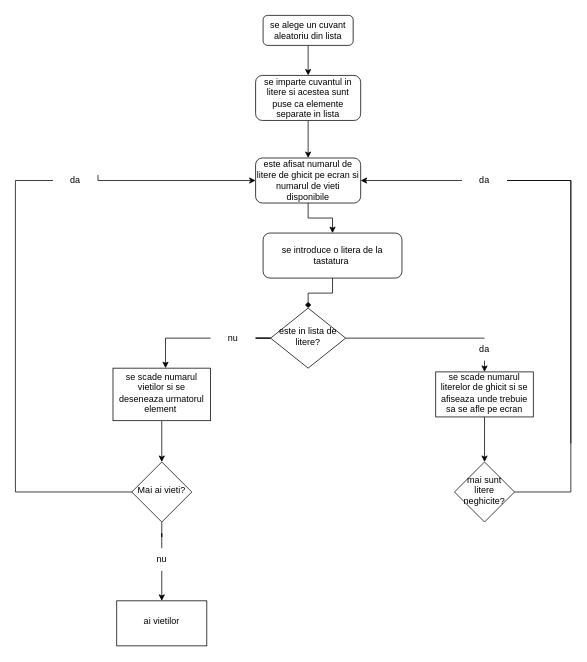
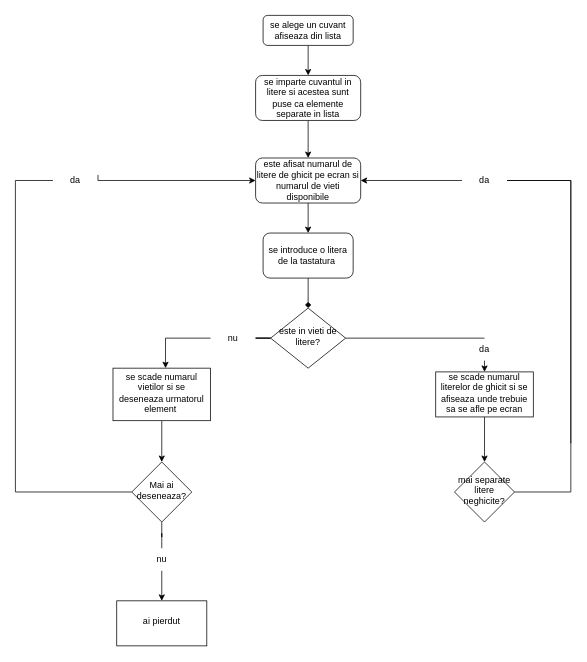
  <mxCell id="0" />
  <mxCell id="1" parent="0" />
  <mxCell id="2" value="" style="edgeStyle=orthogonalEdgeStyle;rounded=0;orthogonalLoop=1;jettySize=auto;html=1;" edge="1" parent="1" source="3" target="8"><mxGeometry relative="1" as="geometry" /></mxCell>
- <mxCell id="3" value="se alege un cuvant aleatoriu din lista" style="rounded=1;whiteSpace=wrap;html=1;fontSize=12;glass=0;strokeWidth=1;shadow=0;" parent="1" vertex="1"><mxGeometry x="350" y="20" width="120" height="40" as="geometry" /></mxCell>
+ <mxCell id="3" value="se alege un cuvant afiseaza din lista" style="rounded=1;whiteSpace=wrap;html=1;fontSize=12;glass=0;strokeWidth=1;shadow=0;" parent="1" vertex="1"><mxGeometry x="350" y="20" width="120" height="40" as="geometry" /></mxCell>
  <mxCell id="4" value="" style="edgeStyle=orthogonalEdgeStyle;rounded=0;orthogonalLoop=1;jettySize=auto;html=1;startArrow=none;" edge="1" parent="1" source="21" target="17"><mxGeometry relative="1" as="geometry"><Array as="points"><mxPoint x="220" y="450" /></Array></mxGeometry></mxCell>
  <mxCell id="5" style="edgeStyle=orthogonalEdgeStyle;rounded=0;orthogonalLoop=1;jettySize=auto;html=1;entryX=0.5;entryY=0;entryDx=0;entryDy=0;startArrow=none;" edge="1" parent="1" source="25" target="12"><mxGeometry relative="1" as="geometry"><Array as="points"><mxPoint x="645" y="450" /></Array></mxGeometry></mxCell>
- <mxCell id="6" value="este in lista de litere?" style="rhombus;whiteSpace=wrap;html=1;shadow=0;fontFamily=Helvetica;fontSize=12;align=center;strokeWidth=1;spacing=6;spacingTop=-4;" parent="1" vertex="1"><mxGeometry x="360" y="410" width="100" height="80" as="geometry" /></mxCell>
+ <mxCell id="6" value="este in vieti de litere?" style="rhombus;whiteSpace=wrap;html=1;shadow=0;fontFamily=Helvetica;fontSize=12;align=center;strokeWidth=1;spacing=6;spacingTop=-4;" parent="1" vertex="1"><mxGeometry x="360" y="410" width="100" height="80" as="geometry" /></mxCell>
  <mxCell id="7" value="" style="edgeStyle=orthogonalEdgeStyle;rounded=0;orthogonalLoop=1;jettySize=auto;html=1;" edge="1" parent="1" source="8" target="10"><mxGeometry relative="1" as="geometry" /></mxCell>
  <mxCell id="8" value="se imparte cuvantul in litere si acestea sunt puse ca elemente separate in lista" style="rounded=1;whiteSpace=wrap;html=1;fontSize=12;glass=0;strokeWidth=1;shadow=0;" vertex="1" parent="1"><mxGeometry x="340" y="100" width="140" height="60" as="geometry" /></mxCell>
  <mxCell id="9" value="" style="edgeStyle=orthogonalEdgeStyle;rounded=0;orthogonalLoop=1;jettySize=auto;html=1;" edge="1" parent="1" source="10" target="14"><mxGeometry relative="1" as="geometry" /></mxCell>
  <mxCell id="10" value="este afisat numarul de litere de ghicit pe ecran si numarul de vieti disponibile" style="rounded=1;whiteSpace=wrap;html=1;fontSize=12;glass=0;strokeWidth=1;shadow=0;" vertex="1" parent="1"><mxGeometry x="340" y="210" width="140" height="60" as="geometry" /></mxCell>
  <mxCell id="11" style="edgeStyle=orthogonalEdgeStyle;rounded=0;orthogonalLoop=1;jettySize=auto;html=1;entryX=0.5;entryY=0;entryDx=0;entryDy=0;" edge="1" parent="1" source="12" target="15"><mxGeometry relative="1" as="geometry" /></mxCell>
  <mxCell id="12" value="se scade numarul literelor de ghicit si se afiseaza unde trebuie sa se afle pe ecran" style="whiteSpace=wrap;html=1;shadow=0;strokeWidth=1;spacing=6;spacingTop=-4;" vertex="1" parent="1"><mxGeometry x="580" y="495" width="130" height="60" as="geometry" /></mxCell>
  <mxCell id="13" value="" style="edgeStyle=orthogonalEdgeStyle;rounded=0;orthogonalLoop=1;jettySize=auto;html=1;endArrow=diamond;" edge="1" parent="1" source="14" target="6"><mxGeometry relative="1" as="geometry" /></mxCell>
- <mxCell id="14" value="se introduce o litera de la tastatura&amp;nbsp;" style="whiteSpace=wrap;html=1;rounded=1;glass=0;strokeWidth=1;shadow=0;" vertex="1" parent="1"><mxGeometry x="350" y="310" width="185" height="60" as="geometry" /></mxCell>
- <mxCell id="15" value="mai sunt litere neghicite?" style="rhombus;whiteSpace=wrap;html=1;shadow=0;strokeWidth=1;spacing=6;spacingTop=-4;" vertex="1" parent="1"><mxGeometry x="605" y="615" width="80" height="80" as="geometry" /></mxCell>
+ <mxCell id="14" value="se introduce o litera de la tastatura&amp;nbsp;" style="whiteSpace=wrap;html=1;rounded=1;glass=0;strokeWidth=1;shadow=0;" vertex="1" parent="1"><mxGeometry x="350" y="310" width="120" height="60" as="geometry" /></mxCell>
+ <mxCell id="15" value="mai separate litere neghicite?" style="rhombus;whiteSpace=wrap;html=1;shadow=0;strokeWidth=1;spacing=6;spacingTop=-4;" vertex="1" parent="1"><mxGeometry x="605" y="615" width="80" height="80" as="geometry" /></mxCell>
  <mxCell id="16" style="edgeStyle=orthogonalEdgeStyle;rounded=0;orthogonalLoop=1;jettySize=auto;html=1;entryX=0.5;entryY=0;entryDx=0;entryDy=0;" edge="1" parent="1" source="17" target="28"><mxGeometry relative="1" as="geometry" /></mxCell>
  <mxCell id="17" value="se scade numarul vietilor si se deseneaza urmatorul element&amp;nbsp;" style="whiteSpace=wrap;html=1;shadow=0;strokeWidth=1;spacing=6;spacingTop=-4;" vertex="1" parent="1"><mxGeometry x="150" y="490" width="130" height="70" as="geometry" /></mxCell>
  <mxCell id="18" style="edgeStyle=orthogonalEdgeStyle;rounded=0;orthogonalLoop=1;jettySize=auto;html=1;entryX=1;entryY=0.5;entryDx=0;entryDy=0;startArrow=none;" edge="1" parent="1" source="23" target="10"><mxGeometry relative="1" as="geometry"><Array as="points" /></mxGeometry></mxCell>
- <mxCell id="19" value="ai vietilor" style="whiteSpace=wrap;html=1;shadow=0;strokeWidth=1;spacing=6;spacingTop=-4;" vertex="1" parent="1"><mxGeometry x="155" y="800" width="120" height="60" as="geometry" /></mxCell>
+ <mxCell id="19" value="ai pierdut" style="whiteSpace=wrap;html=1;shadow=0;strokeWidth=1;spacing=6;spacingTop=-4;" vertex="1" parent="1"><mxGeometry x="155" y="800" width="120" height="60" as="geometry" /></mxCell>
  <mxCell id="20" value="" style="edgeStyle=orthogonalEdgeStyle;rounded=0;orthogonalLoop=1;jettySize=auto;html=1;endArrow=none;" edge="1" parent="1" source="6" target="21"><mxGeometry relative="1" as="geometry"><mxPoint x="360" y="450" as="sourcePoint" /><mxPoint x="220" y="490" as="targetPoint" /><Array as="points" /></mxGeometry></mxCell>
  <mxCell id="21" value="nu" style="text;html=1;strokeColor=none;fillColor=none;align=center;verticalAlign=middle;whiteSpace=wrap;rounded=0;" vertex="1" parent="1"><mxGeometry x="280" y="435" width="60" height="30" as="geometry" /></mxCell>
  <mxCell id="22" value="" style="edgeStyle=orthogonalEdgeStyle;rounded=0;orthogonalLoop=1;jettySize=auto;html=1;entryX=1;entryY=0.5;entryDx=0;entryDy=0;endArrow=none;" edge="1" parent="1" target="23"><mxGeometry relative="1" as="geometry"><mxPoint x="760" y="590" as="sourcePoint" /><mxPoint x="480" y="240" as="targetPoint" /><Array as="points"><mxPoint x="760" y="240" /></Array></mxGeometry></mxCell>
  <mxCell id="23" value="da" style="text;html=1;strokeColor=none;fillColor=none;align=center;verticalAlign=middle;whiteSpace=wrap;rounded=0;" vertex="1" parent="1"><mxGeometry x="615" y="225" width="60" height="30" as="geometry" /></mxCell>
  <mxCell id="24" value="" style="edgeStyle=orthogonalEdgeStyle;rounded=0;orthogonalLoop=1;jettySize=auto;html=1;entryX=0.5;entryY=0;entryDx=0;entryDy=0;endArrow=none;" edge="1" parent="1" source="6" target="25"><mxGeometry relative="1" as="geometry"><mxPoint x="460" y="450" as="sourcePoint" /><mxPoint x="645" y="495" as="targetPoint" /><Array as="points"><mxPoint x="645" y="450" /></Array></mxGeometry></mxCell>
  <mxCell id="25" value="da" style="text;html=1;strokeColor=none;fillColor=none;align=center;verticalAlign=middle;whiteSpace=wrap;rounded=0;" vertex="1" parent="1"><mxGeometry x="615" y="450" width="60" height="30" as="geometry" /></mxCell>
  <mxCell id="26" style="edgeStyle=orthogonalEdgeStyle;rounded=0;orthogonalLoop=1;jettySize=auto;html=1;startArrow=none;" edge="1" parent="1" source="30" target="19"><mxGeometry relative="1" as="geometry" /></mxCell>
  <mxCell id="27" style="edgeStyle=orthogonalEdgeStyle;rounded=0;orthogonalLoop=1;jettySize=auto;html=1;entryX=0;entryY=0.5;entryDx=0;entryDy=0;startArrow=none;exitX=1;exitY=0.25;exitDx=0;exitDy=0;" edge="1" parent="1" source="33" target="10"><mxGeometry relative="1" as="geometry"><mxPoint x="70" y="250" as="targetPoint" /><mxPoint x="130" y="230" as="sourcePoint" /><Array as="points"><mxPoint x="130" y="240" /></Array></mxGeometry></mxCell>
- <mxCell id="28" value="Mai ai vieti?" style="rhombus;whiteSpace=wrap;html=1;shadow=0;strokeWidth=1;spacing=6;spacingTop=-4;" vertex="1" parent="1"><mxGeometry x="175" y="615" width="80" height="80" as="geometry" /></mxCell>
+ <mxCell id="28" value="Mai ai deseneaza?" style="rhombus;whiteSpace=wrap;html=1;shadow=0;strokeWidth=1;spacing=6;spacingTop=-4;" vertex="1" parent="1"><mxGeometry x="175" y="615" width="80" height="80" as="geometry" /></mxCell>
  <mxCell id="29" value="" style="edgeStyle=orthogonalEdgeStyle;rounded=0;orthogonalLoop=1;jettySize=auto;html=1;endArrow=none;" edge="1" parent="1" source="28" target="30"><mxGeometry relative="1" as="geometry"><mxPoint x="215" y="695" as="sourcePoint" /><mxPoint x="215" y="760" as="targetPoint" /></mxGeometry></mxCell>
  <mxCell id="30" value="nu" style="text;html=1;strokeColor=none;fillColor=none;align=center;verticalAlign=middle;whiteSpace=wrap;rounded=0;" vertex="1" parent="1"><mxGeometry x="185" y="730" width="60" height="30" as="geometry" /></mxCell>
  <mxCell id="31" value="" style="edgeStyle=orthogonalEdgeStyle;rounded=0;orthogonalLoop=1;jettySize=auto;html=1;entryX=1;entryY=0.5;entryDx=0;entryDy=0;endArrow=none;exitX=1;exitY=0.5;exitDx=0;exitDy=0;" edge="1" parent="1" source="15" target="23"><mxGeometry relative="1" as="geometry"><mxPoint x="760" y="590" as="sourcePoint" /><mxPoint x="480" y="240" as="targetPoint" /><Array as="points"><mxPoint x="760" y="655" /><mxPoint x="760" y="240" /></Array></mxGeometry></mxCell>
  <mxCell id="32" value="" style="edgeStyle=orthogonalEdgeStyle;rounded=0;orthogonalLoop=1;jettySize=auto;html=1;entryX=0;entryY=0.5;entryDx=0;entryDy=0;endArrow=none;" edge="1" parent="1" source="28" target="33"><mxGeometry relative="1" as="geometry"><mxPoint x="340" y="240" as="targetPoint" /><mxPoint x="175" y="655" as="sourcePoint" /><Array as="points"><mxPoint x="20" y="655" /><mxPoint x="20" y="240" /></Array></mxGeometry></mxCell>
  <mxCell id="33" value="da" style="text;html=1;strokeColor=none;fillColor=none;align=center;verticalAlign=middle;whiteSpace=wrap;rounded=0;" vertex="1" parent="1"><mxGeometry x="70" y="225" width="60" height="30" as="geometry" /></mxCell>
